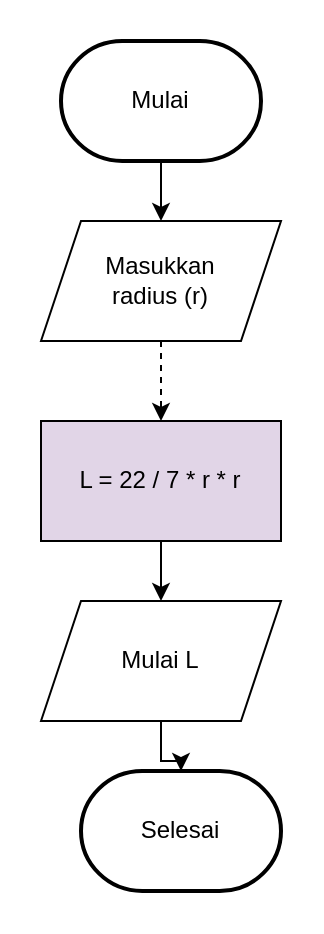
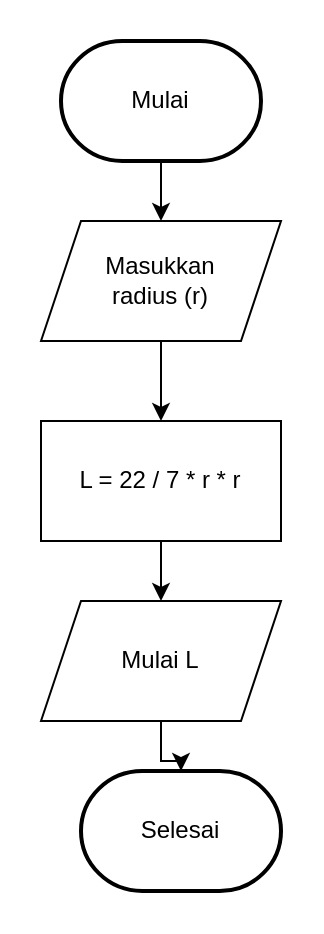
  <mxCell id="0" />
  <mxCell id="1" parent="0" />
  <mxCell id="2" value="" style="edgeStyle=orthogonalEdgeStyle;rounded=0;orthogonalLoop=1;jettySize=auto;html=1;" edge="1" parent="1" source="3" target="6"><mxGeometry relative="1" as="geometry" /></mxCell>
  <mxCell id="3" value="Mulai" style="strokeWidth=2;html=1;shape=mxgraph.flowchart.terminator;whiteSpace=wrap;" vertex="1" parent="1"><mxGeometry x="30" y="20" width="100" height="60" as="geometry" /></mxCell>
  <mxCell id="4" value="Selesai" style="strokeWidth=2;html=1;shape=mxgraph.flowchart.terminator;whiteSpace=wrap;" vertex="1" parent="1"><mxGeometry x="40" y="385" width="100" height="60" as="geometry" /></mxCell>
- <mxCell id="5" value="" style="edgeStyle=orthogonalEdgeStyle;rounded=0;orthogonalLoop=1;jettySize=auto;html=1;dashed=1;" edge="1" parent="1" source="6" target="8"><mxGeometry relative="1" as="geometry" /></mxCell>
+ <mxCell id="5" value="" style="edgeStyle=orthogonalEdgeStyle;rounded=0;orthogonalLoop=1;jettySize=auto;html=1;" edge="1" parent="1" source="6" target="8"><mxGeometry relative="1" as="geometry" /></mxCell>
  <mxCell id="6" value="&lt;div&gt;Masukkan &lt;br&gt;&lt;/div&gt;&lt;div&gt;radius (r)&lt;/div&gt;" style="shape=parallelogram;perimeter=parallelogramPerimeter;whiteSpace=wrap;html=1;fixedSize=1;" vertex="1" parent="1"><mxGeometry x="20" y="110" width="120" height="60" as="geometry" /></mxCell>
  <mxCell id="7" value="" style="edgeStyle=orthogonalEdgeStyle;rounded=0;orthogonalLoop=1;jettySize=auto;html=1;" edge="1" parent="1" source="8" target="10"><mxGeometry relative="1" as="geometry" /></mxCell>
- <mxCell id="8" value="L = 22 / 7 * r * r" style="rounded=0;whiteSpace=wrap;html=1;fillColor=#e1d5e7;" vertex="1" parent="1"><mxGeometry x="20" y="210" width="120" height="60" as="geometry" /></mxCell>
+ <mxCell id="8" value="L = 22 / 7 * r * r" style="rounded=0;whiteSpace=wrap;html=1;" vertex="1" parent="1"><mxGeometry x="20" y="210" width="120" height="60" as="geometry" /></mxCell>
  <mxCell id="9" value="" style="edgeStyle=orthogonalEdgeStyle;rounded=0;orthogonalLoop=1;jettySize=auto;html=1;" edge="1" parent="1" source="10" target="4"><mxGeometry relative="1" as="geometry" /></mxCell>
  <mxCell id="10" value="Mulai L" style="shape=parallelogram;perimeter=parallelogramPerimeter;whiteSpace=wrap;html=1;fixedSize=1;" vertex="1" parent="1"><mxGeometry x="20" y="300" width="120" height="60" as="geometry" /></mxCell>
